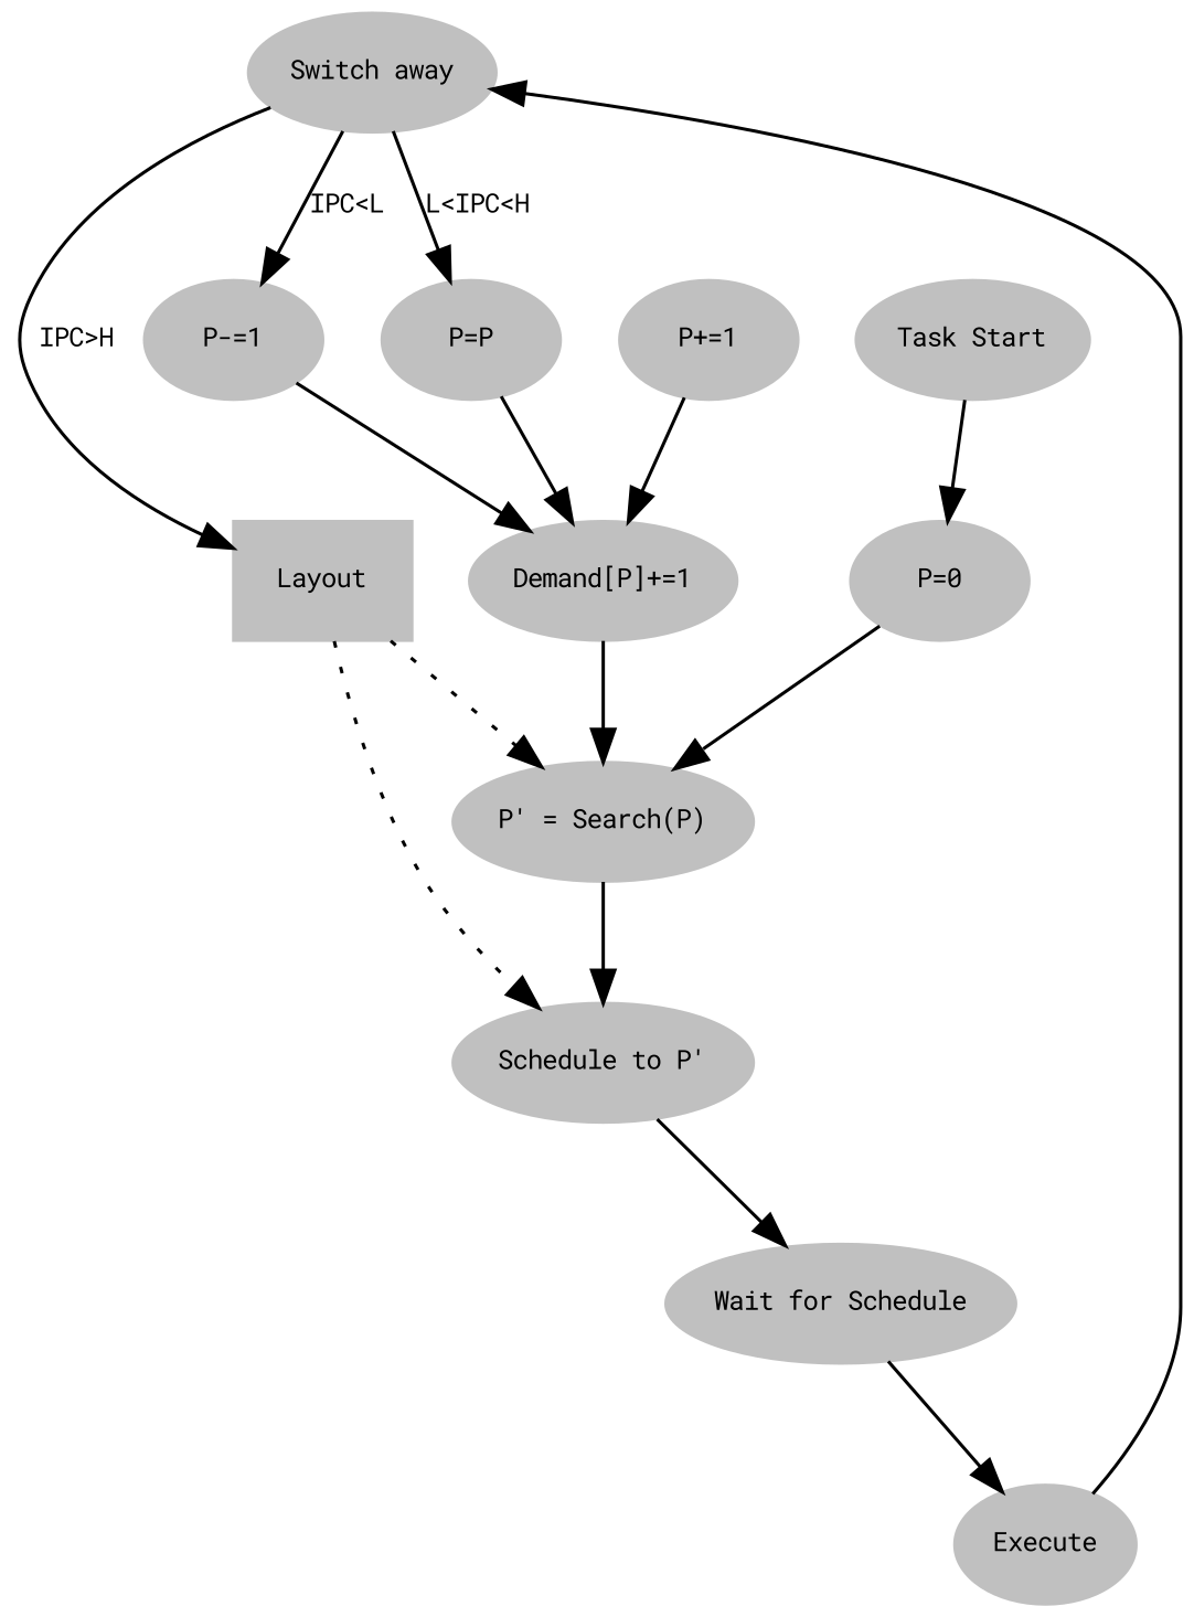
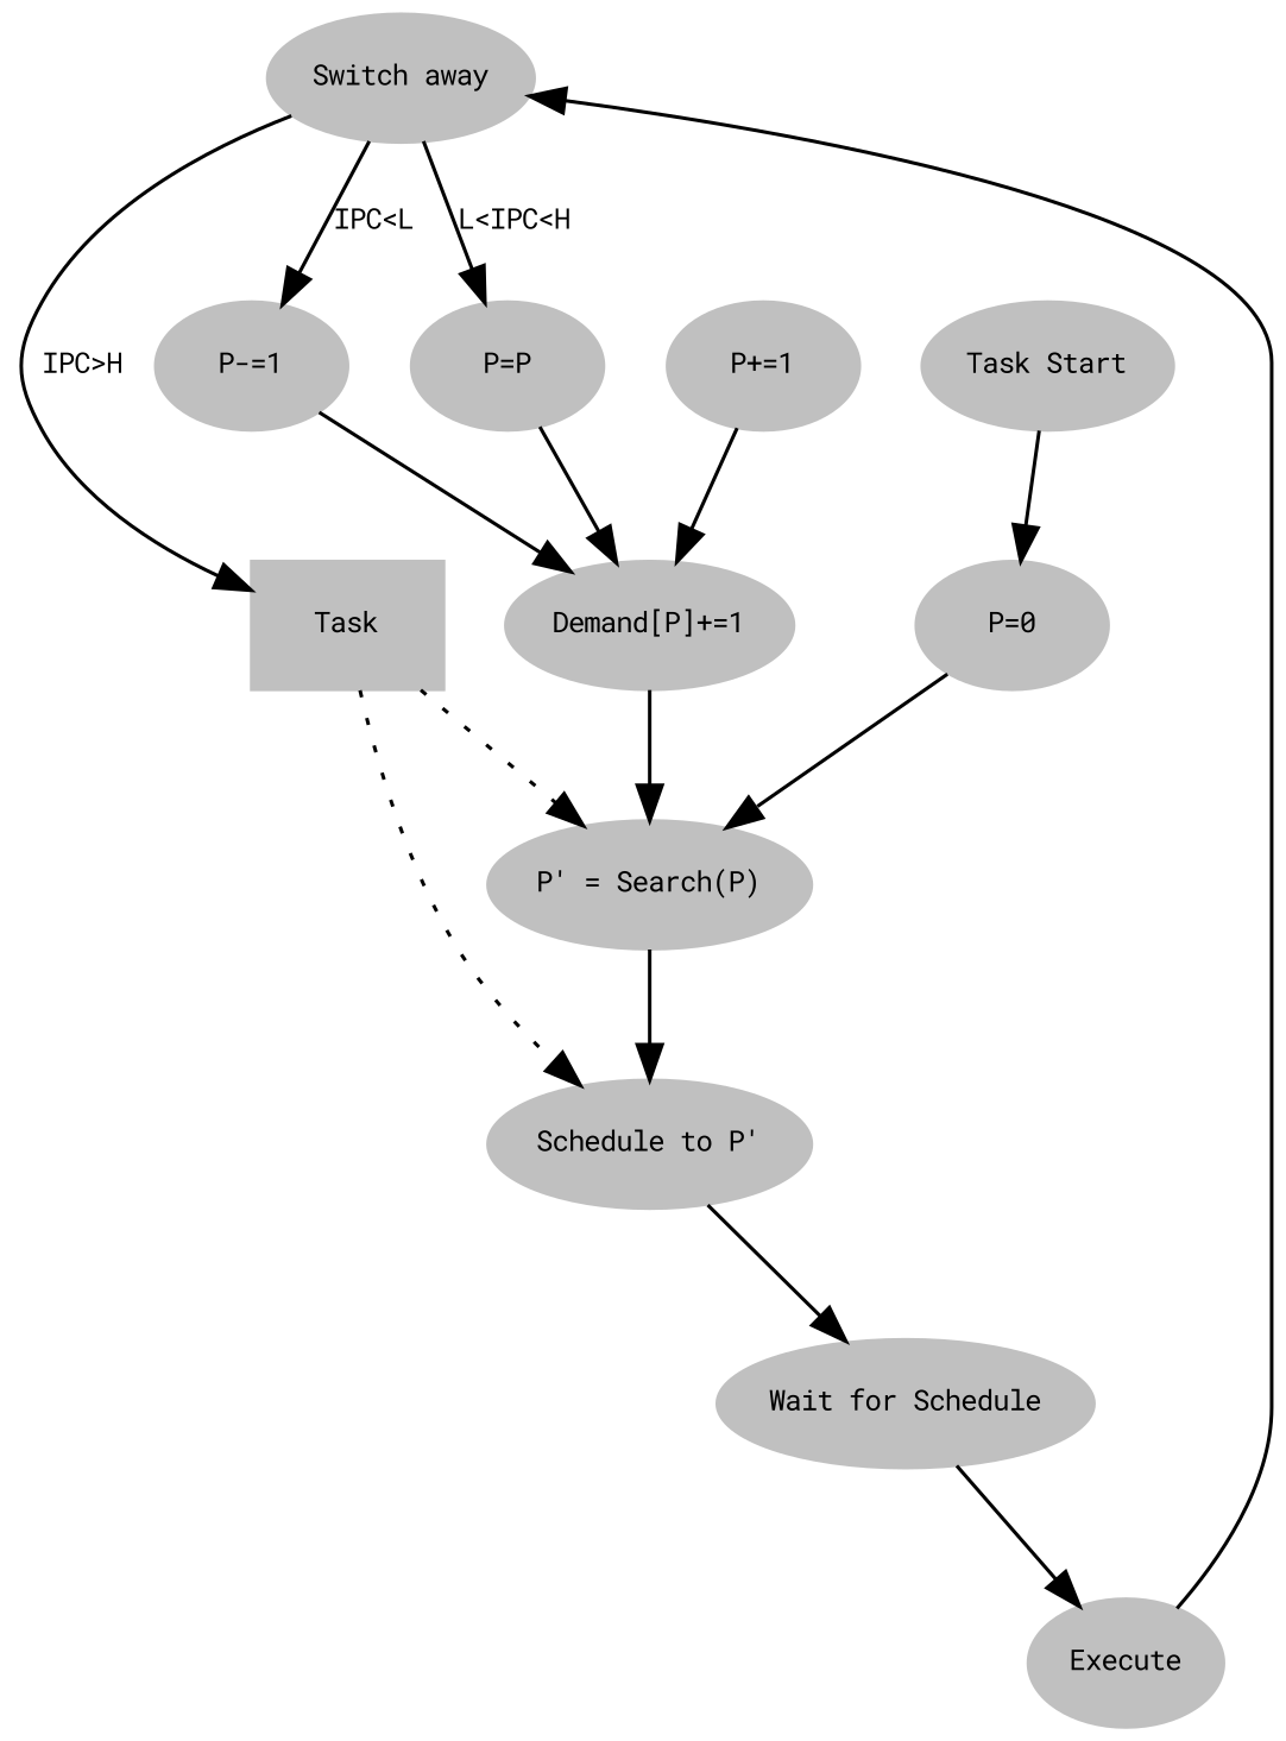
  digraph {
    fontname="Roboto Mono"
    node [color=grey fontname="Roboto Mono" fontsize=8 style=filled]
    edge [fontname="Roboto Mono" fontsize=8]
    n1 [label="Switch away"]
    n2 [label="P-=1"]
    n3 [label="P=P"]
-   n4 [label=Layout shape=box]
+   n4 [label=Task shape=box]
    n5 [label="P+=1"]
    n6 [label="Demand[P]+=1"]
    n7 [label="P' = Search(P)"]
    n8 [label="Wait for Schedule"]
    n9 [label=Execute]
    n10 [label="Schedule to P'"]
    n11 [label="Task Start"]
    n12 [label="P=0"]
    n1 -> n2 [label="IPC<L"]
    n1 -> n3 [label="L<IPC<H"]
    n1 -> n4 [label="IPC>H"]
    n2 -> n6
    n3 -> n6
    n4 -> n7 [style=dotted]
    n4 -> n10 [style=dotted]
    n5 -> n6
    n6 -> n7
    n7 -> n10
    n8 -> n9
    n9 -> n1 [weight=1]
    n10 -> n8
    n11 -> n12
    n12 -> n7
  }
